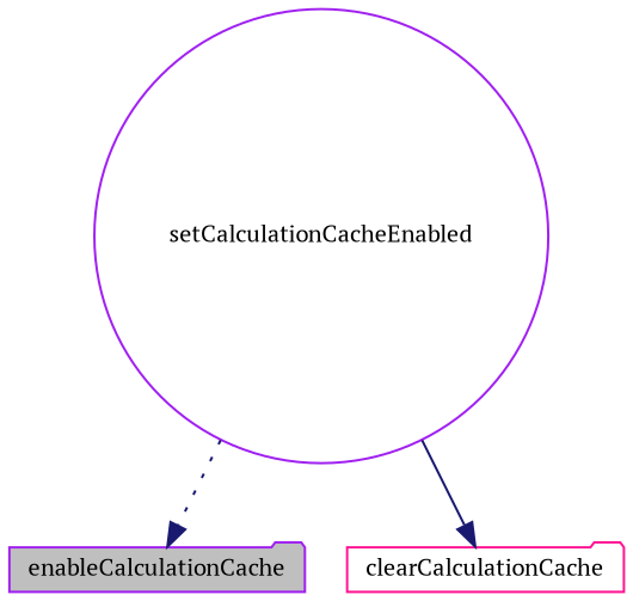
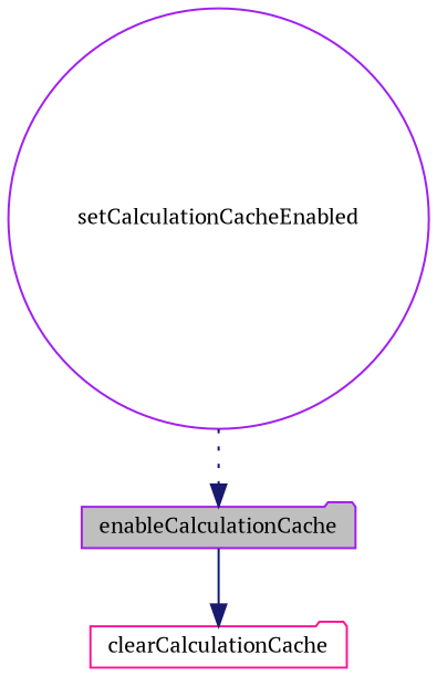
  digraph {
    fontname="PT Serif"
    rankdir=TB
    node [color=purple fillcolor=white fontname="PT Serif" fontsize=10 shape=folder style=filled]
    edge [color=midnightblue fontname="PT Serif" fontsize=10 labelfontname=Helvetica labelfontsize=10]
    n1 [fillcolor=grey75 fontcolor=black height=0.2 label=enableCalculationCache width=0.4]
    n2 [height=0.2 label=setCalculationCacheEnabled shape=circle width=0.4]
    n3 [color=deeppink height=0.2 label=clearCalculationCache width=0.4]
    n2 -> n1 [style=dotted]
-   n2 -> n3 [style=solid]
+   n1 -> n3 [style=solid]
  }
